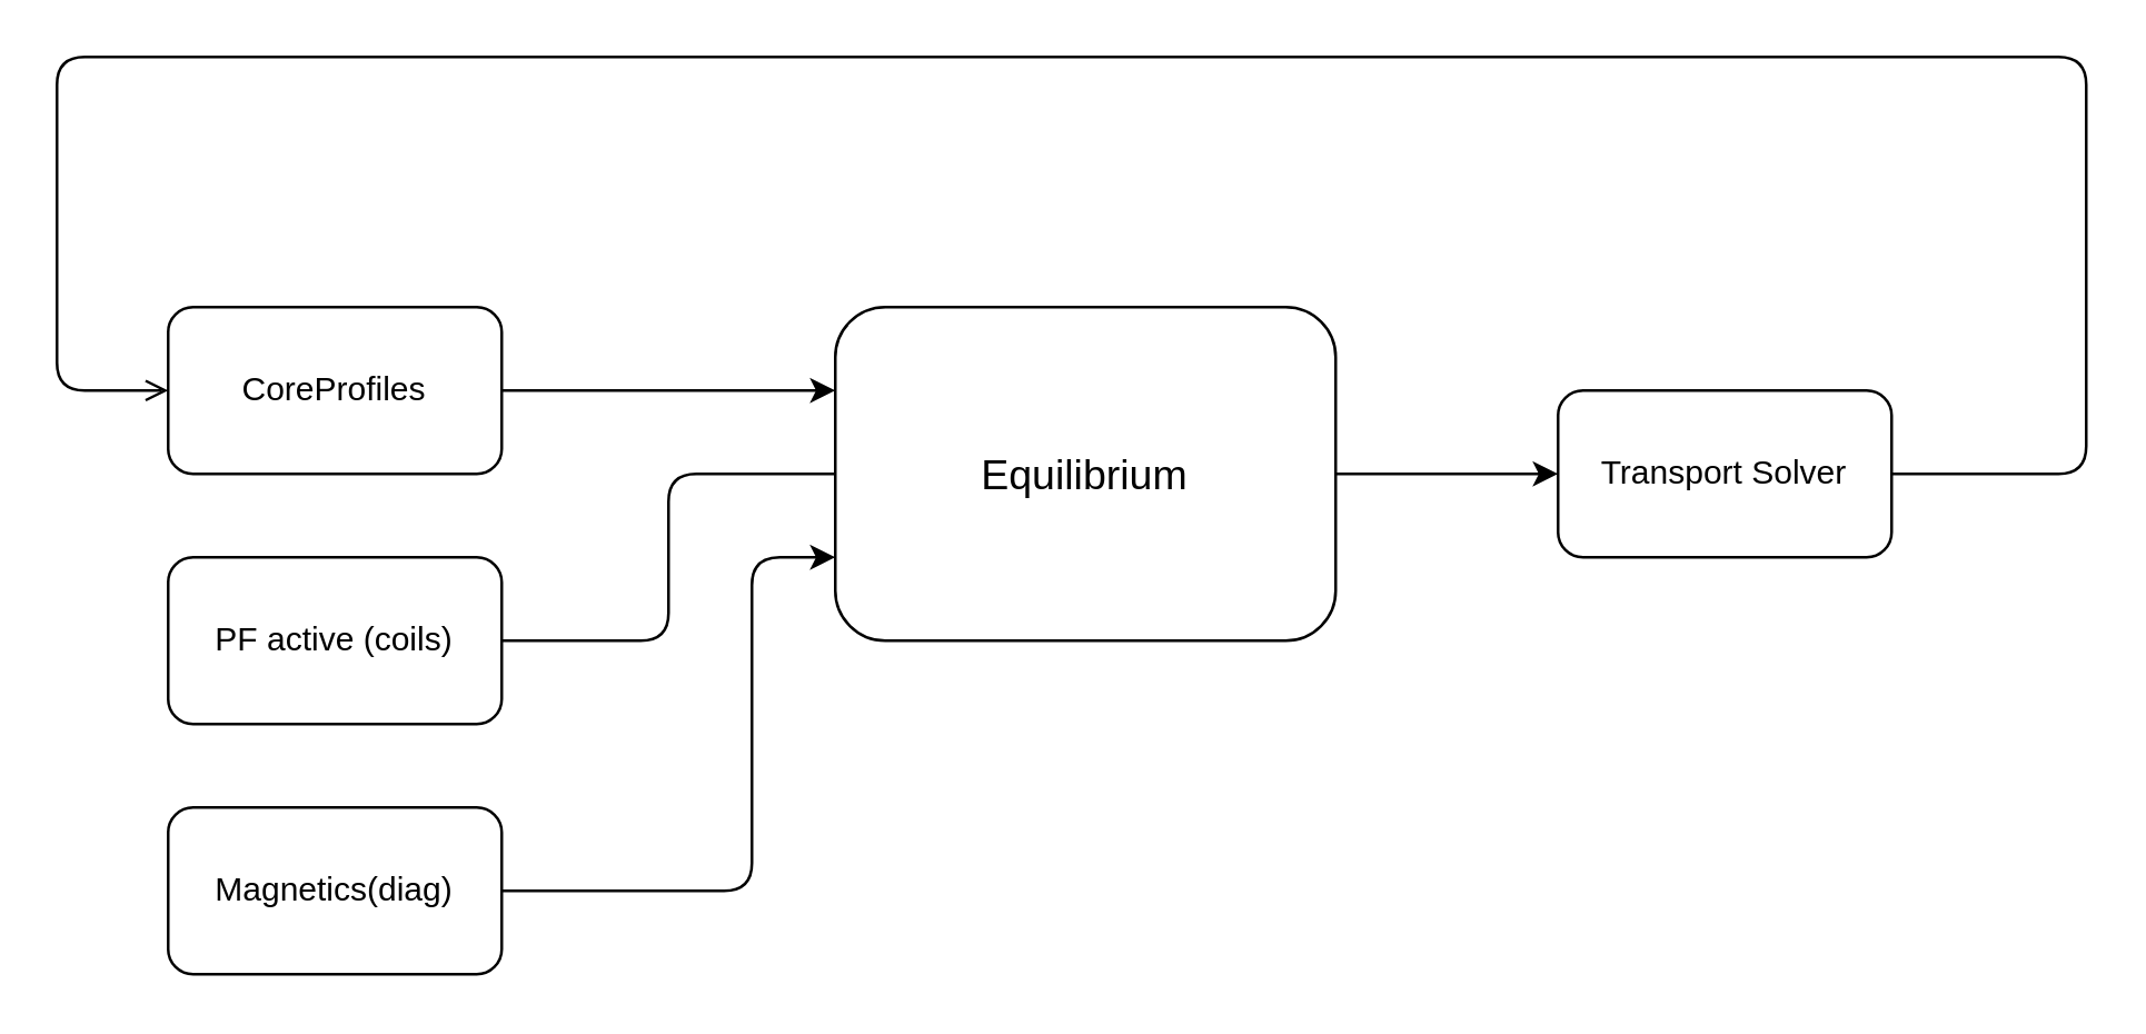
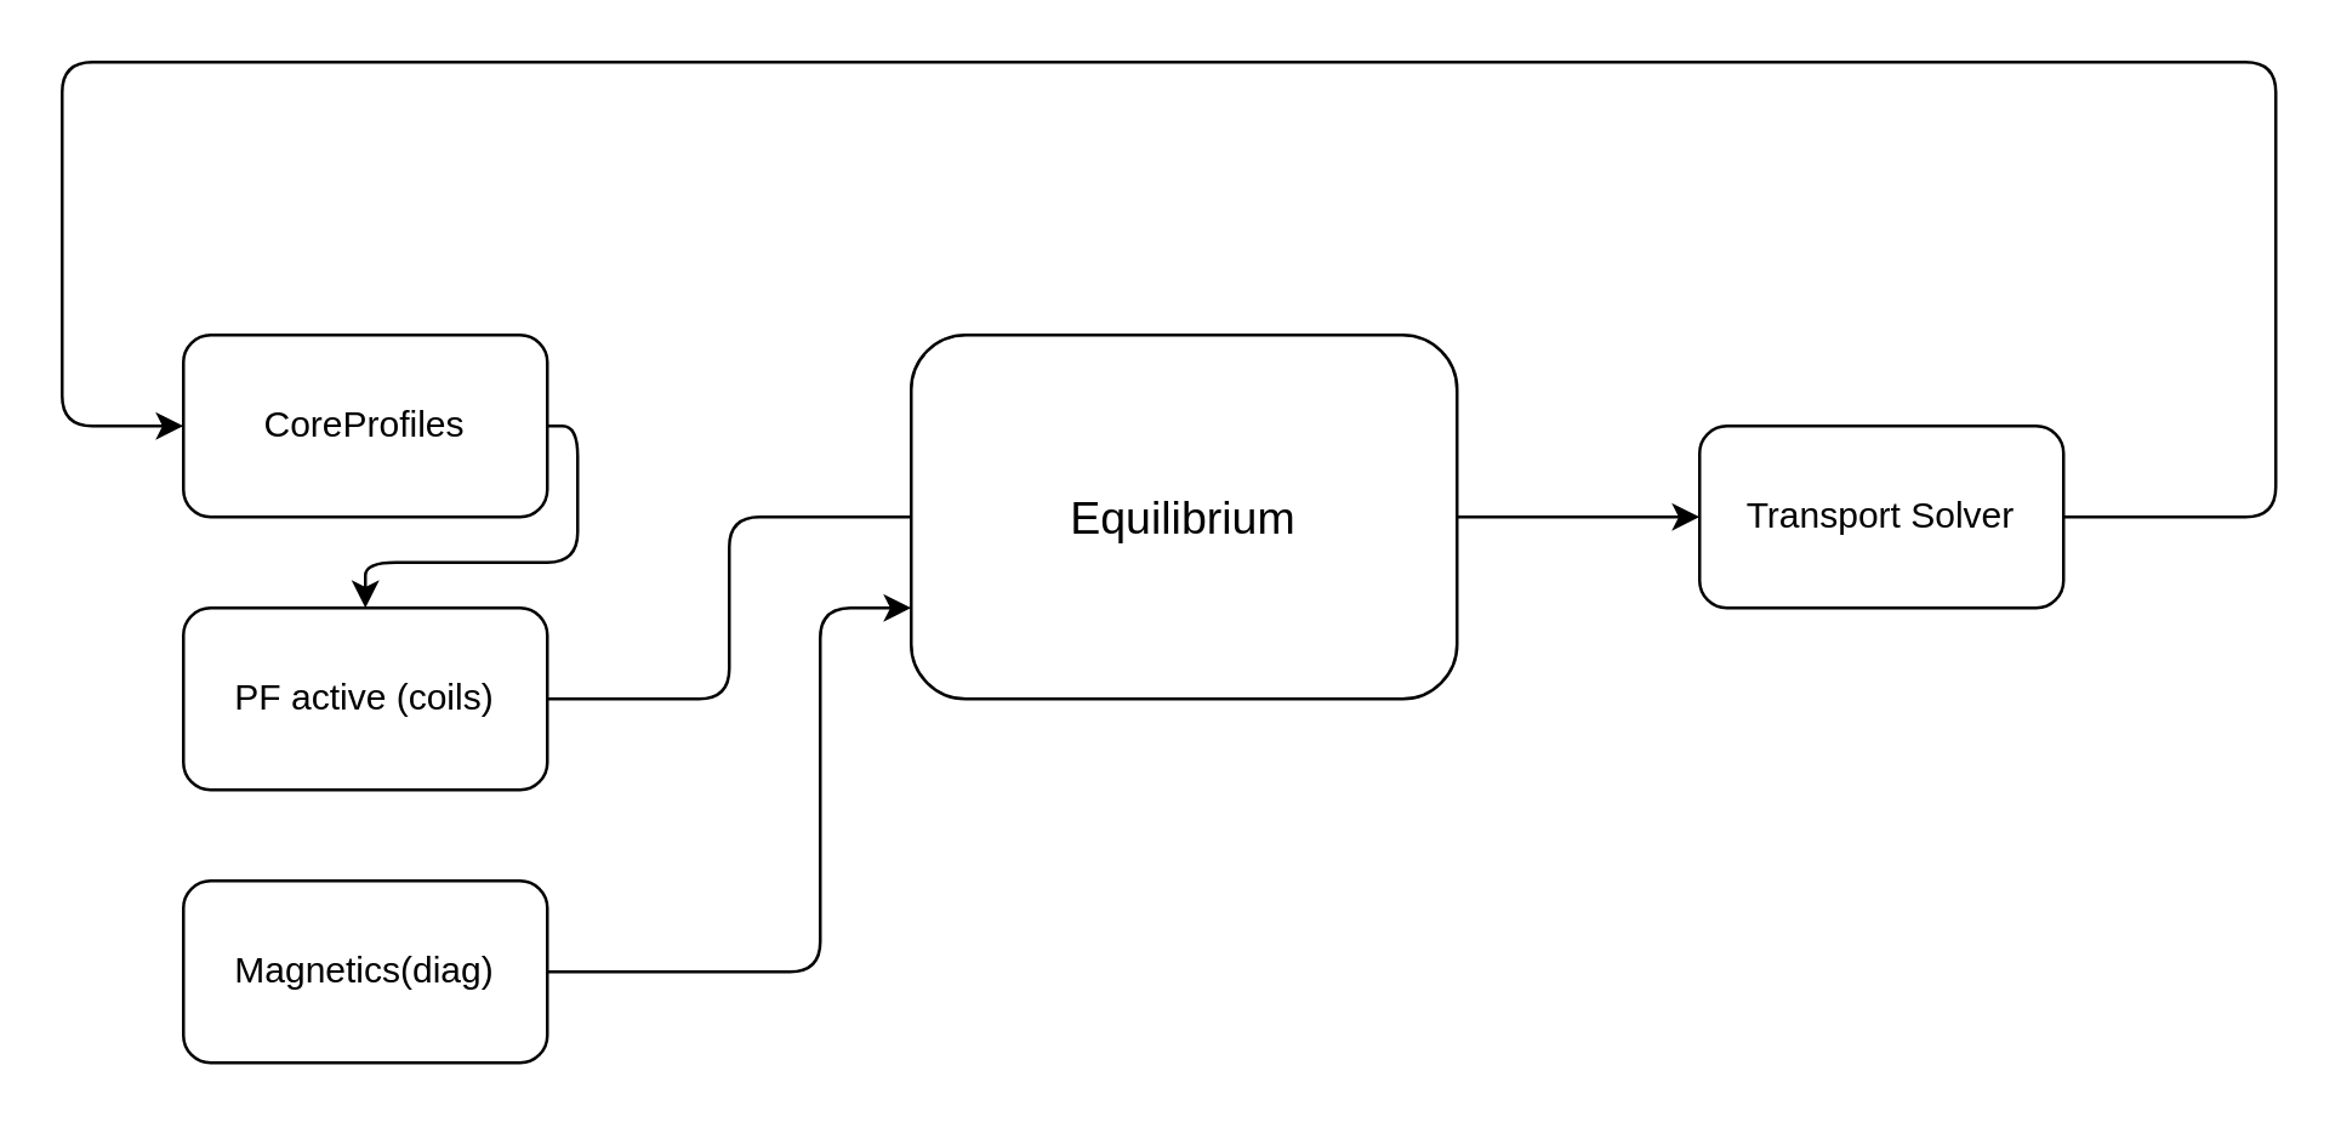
  <mxCell id="0" />
  <mxCell id="1" parent="0" />
  <mxCell id="2" value="" style="edgeStyle=none;html=1;entryX=0;entryY=0.5;entryDx=0;entryDy=0;" edge="1" parent="1" source="3" target="11"><mxGeometry relative="1" as="geometry"><mxPoint x="580" y="170" as="targetPoint" /></mxGeometry></mxCell>
  <mxCell id="3" value="&lt;font style=&quot;font-size: 15px&quot;&gt;Equilibrium&lt;/font&gt;" style="rounded=1;whiteSpace=wrap;html=1;shadow=0;fontFamily=Helvetica;fontSize=12;fontColor=#000000;align=center;strokeColor=#000000;strokeWidth=1;sketch=0;fillColor=none;" vertex="1" parent="1"><mxGeometry x="300" y="110" width="180" height="120" as="geometry" /></mxCell>
- <mxCell id="4" style="edgeStyle=orthogonalEdgeStyle;html=1;exitX=1;exitY=0.5;exitDx=0;exitDy=0;entryX=0;entryY=0.25;entryDx=0;entryDy=0;" edge="1" parent="1" source="5" target="3"><mxGeometry relative="1" as="geometry" /></mxCell>
+ <mxCell id="4" style="edgeStyle=orthogonalEdgeStyle;html=1;exitX=1;exitY=0.5;exitDx=0;exitDy=0;" edge="1" parent="1" source="5" target="7"><mxGeometry relative="1" as="geometry" /></mxCell>
  <mxCell id="5" value="CoreProfiles" style="whiteSpace=wrap;html=1;rounded=1;shadow=0;strokeWidth=1;sketch=0;fillColor=none;" vertex="1" parent="1"><mxGeometry x="60" y="110" width="120" height="60" as="geometry" /></mxCell>
  <mxCell id="6" style="edgeStyle=orthogonalEdgeStyle;html=1;exitX=1;exitY=0.5;exitDx=0;exitDy=0;entryX=0;entryY=0.5;entryDx=0;entryDy=0;endArrow=none;" edge="1" parent="1" source="7" target="3"><mxGeometry relative="1" as="geometry" /></mxCell>
  <mxCell id="7" value="PF active (coils)" style="rounded=1;whiteSpace=wrap;html=1;fillColor=none;" vertex="1" parent="1"><mxGeometry x="60" y="200" width="120" height="60" as="geometry" /></mxCell>
  <mxCell id="8" style="edgeStyle=orthogonalEdgeStyle;html=1;exitX=1;exitY=0.5;exitDx=0;exitDy=0;entryX=0;entryY=0.75;entryDx=0;entryDy=0;" edge="1" parent="1" source="9" target="3"><mxGeometry relative="1" as="geometry"><Array as="points"><mxPoint x="270" y="320" /><mxPoint x="270" y="200" /></Array></mxGeometry></mxCell>
  <mxCell id="9" value="Magnetics(diag)" style="rounded=1;whiteSpace=wrap;html=1;fillColor=none;" vertex="1" parent="1"><mxGeometry x="60" y="290" width="120" height="60" as="geometry" /></mxCell>
- <mxCell id="10" style="edgeStyle=orthogonalEdgeStyle;html=1;exitX=1;exitY=0.5;exitDx=0;exitDy=0;entryX=0;entryY=0.5;entryDx=0;entryDy=0;endArrow=open;" edge="1" parent="1" source="11" target="5"><mxGeometry relative="1" as="geometry"><Array as="points"><mxPoint x="750" y="170" /><mxPoint x="750" y="20" /><mxPoint x="20" y="20" /><mxPoint x="20" y="140" /></Array></mxGeometry></mxCell>
+ <mxCell id="10" style="edgeStyle=orthogonalEdgeStyle;html=1;exitX=1;exitY=0.5;exitDx=0;exitDy=0;entryX=0;entryY=0.5;entryDx=0;entryDy=0;" edge="1" parent="1" source="11" target="5"><mxGeometry relative="1" as="geometry"><Array as="points"><mxPoint x="750" y="170" /><mxPoint x="750" y="20" /><mxPoint x="20" y="20" /><mxPoint x="20" y="140" /></Array></mxGeometry></mxCell>
  <mxCell id="11" value="Transport Solver" style="rounded=1;whiteSpace=wrap;html=1;fillColor=none;" vertex="1" parent="1"><mxGeometry x="560" y="140" width="120" height="60" as="geometry" /></mxCell>
